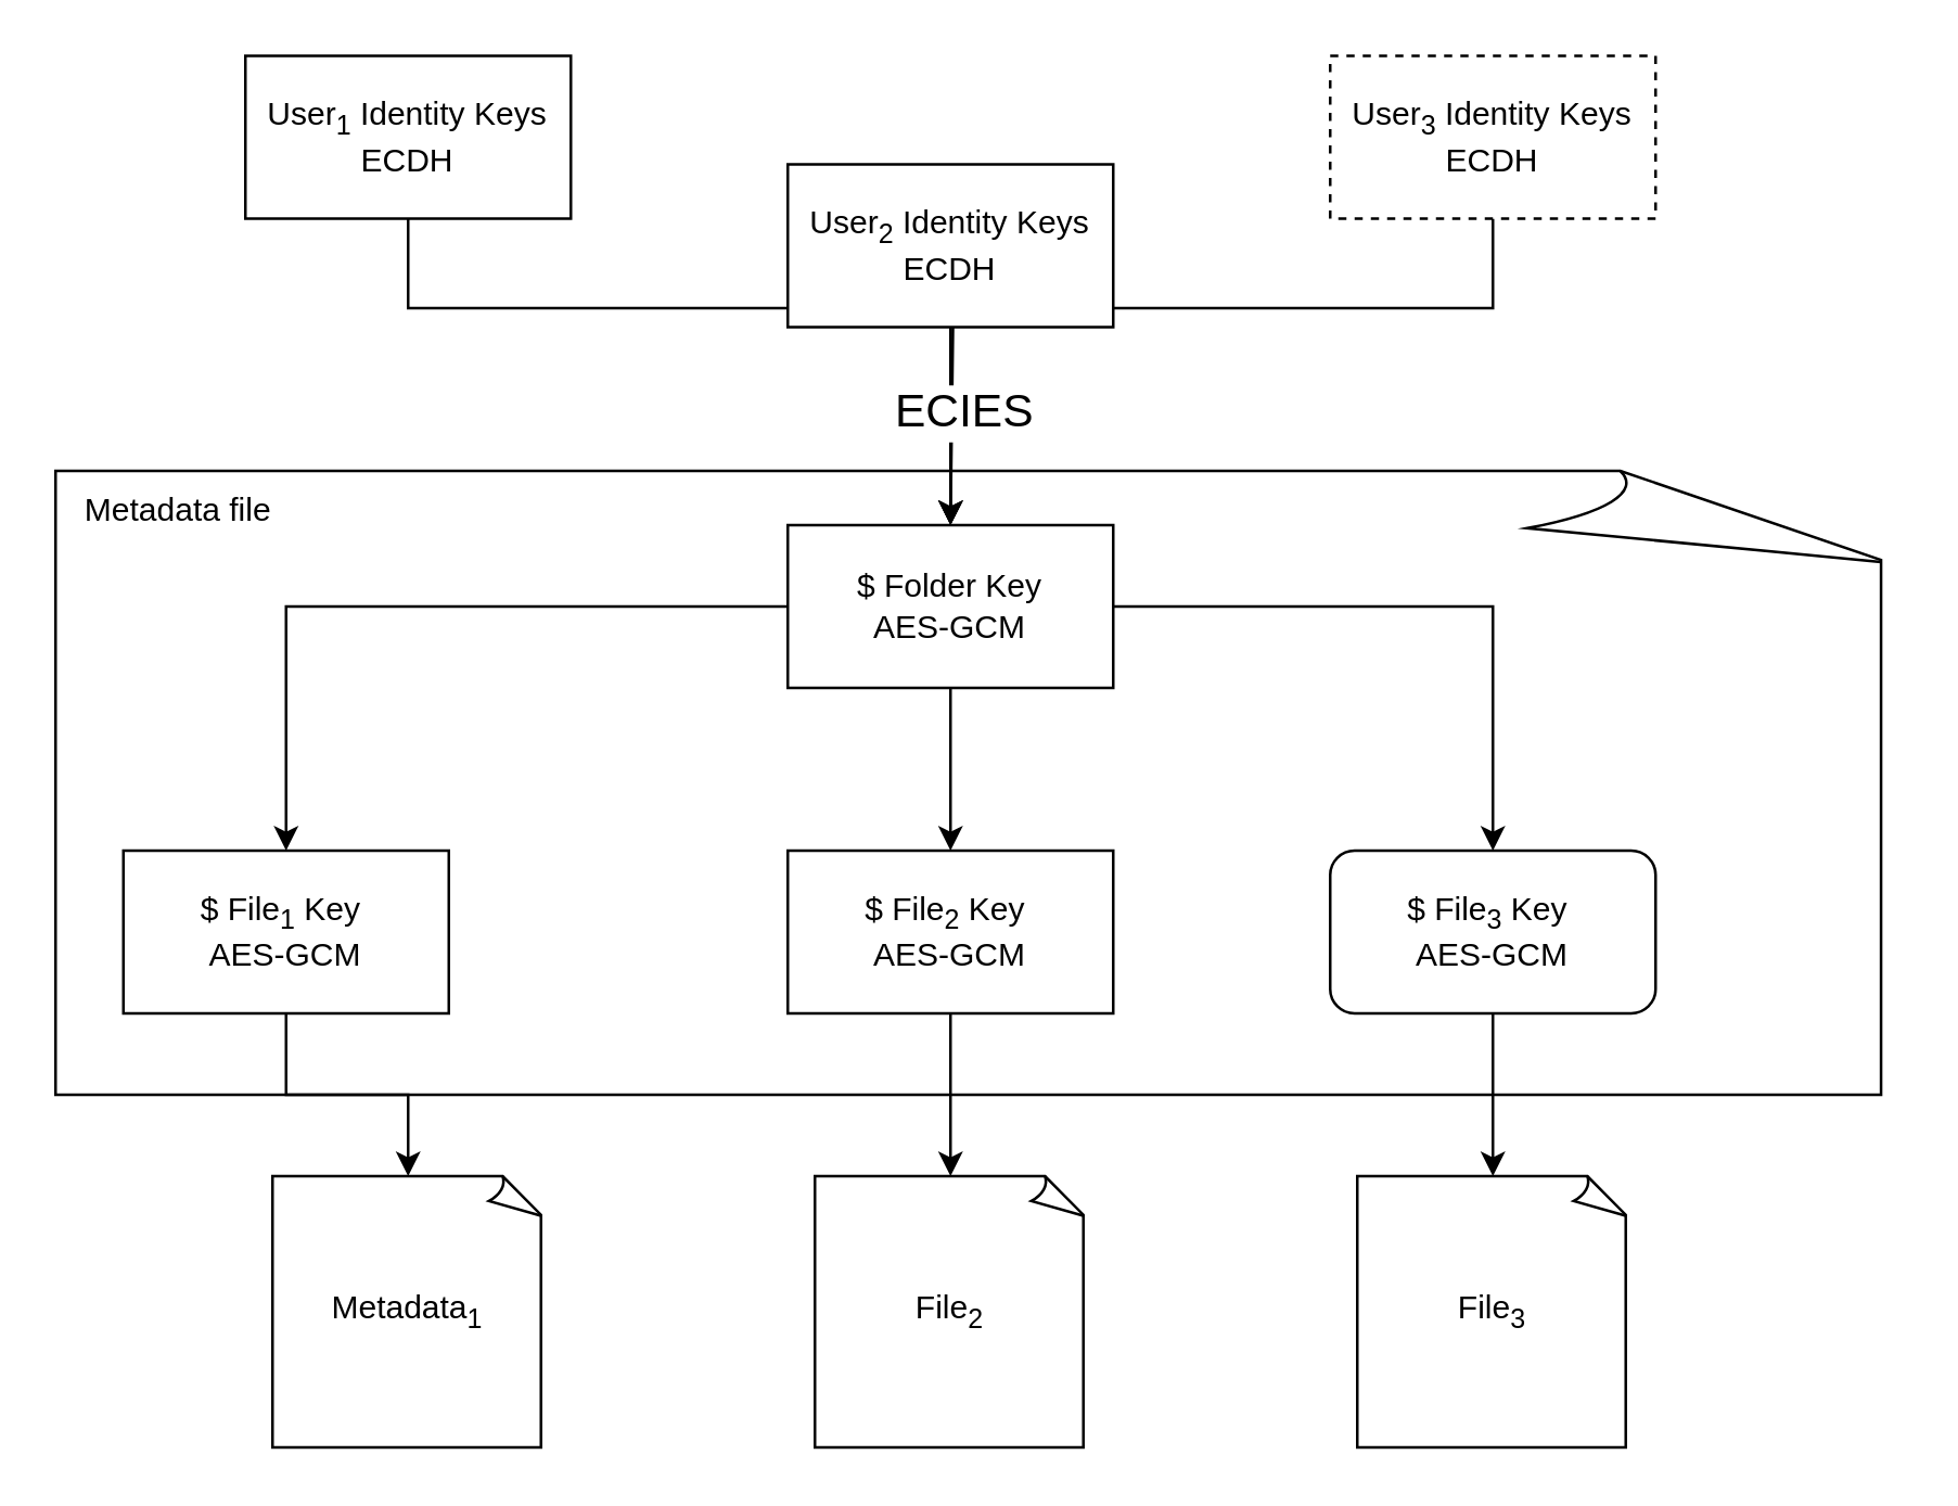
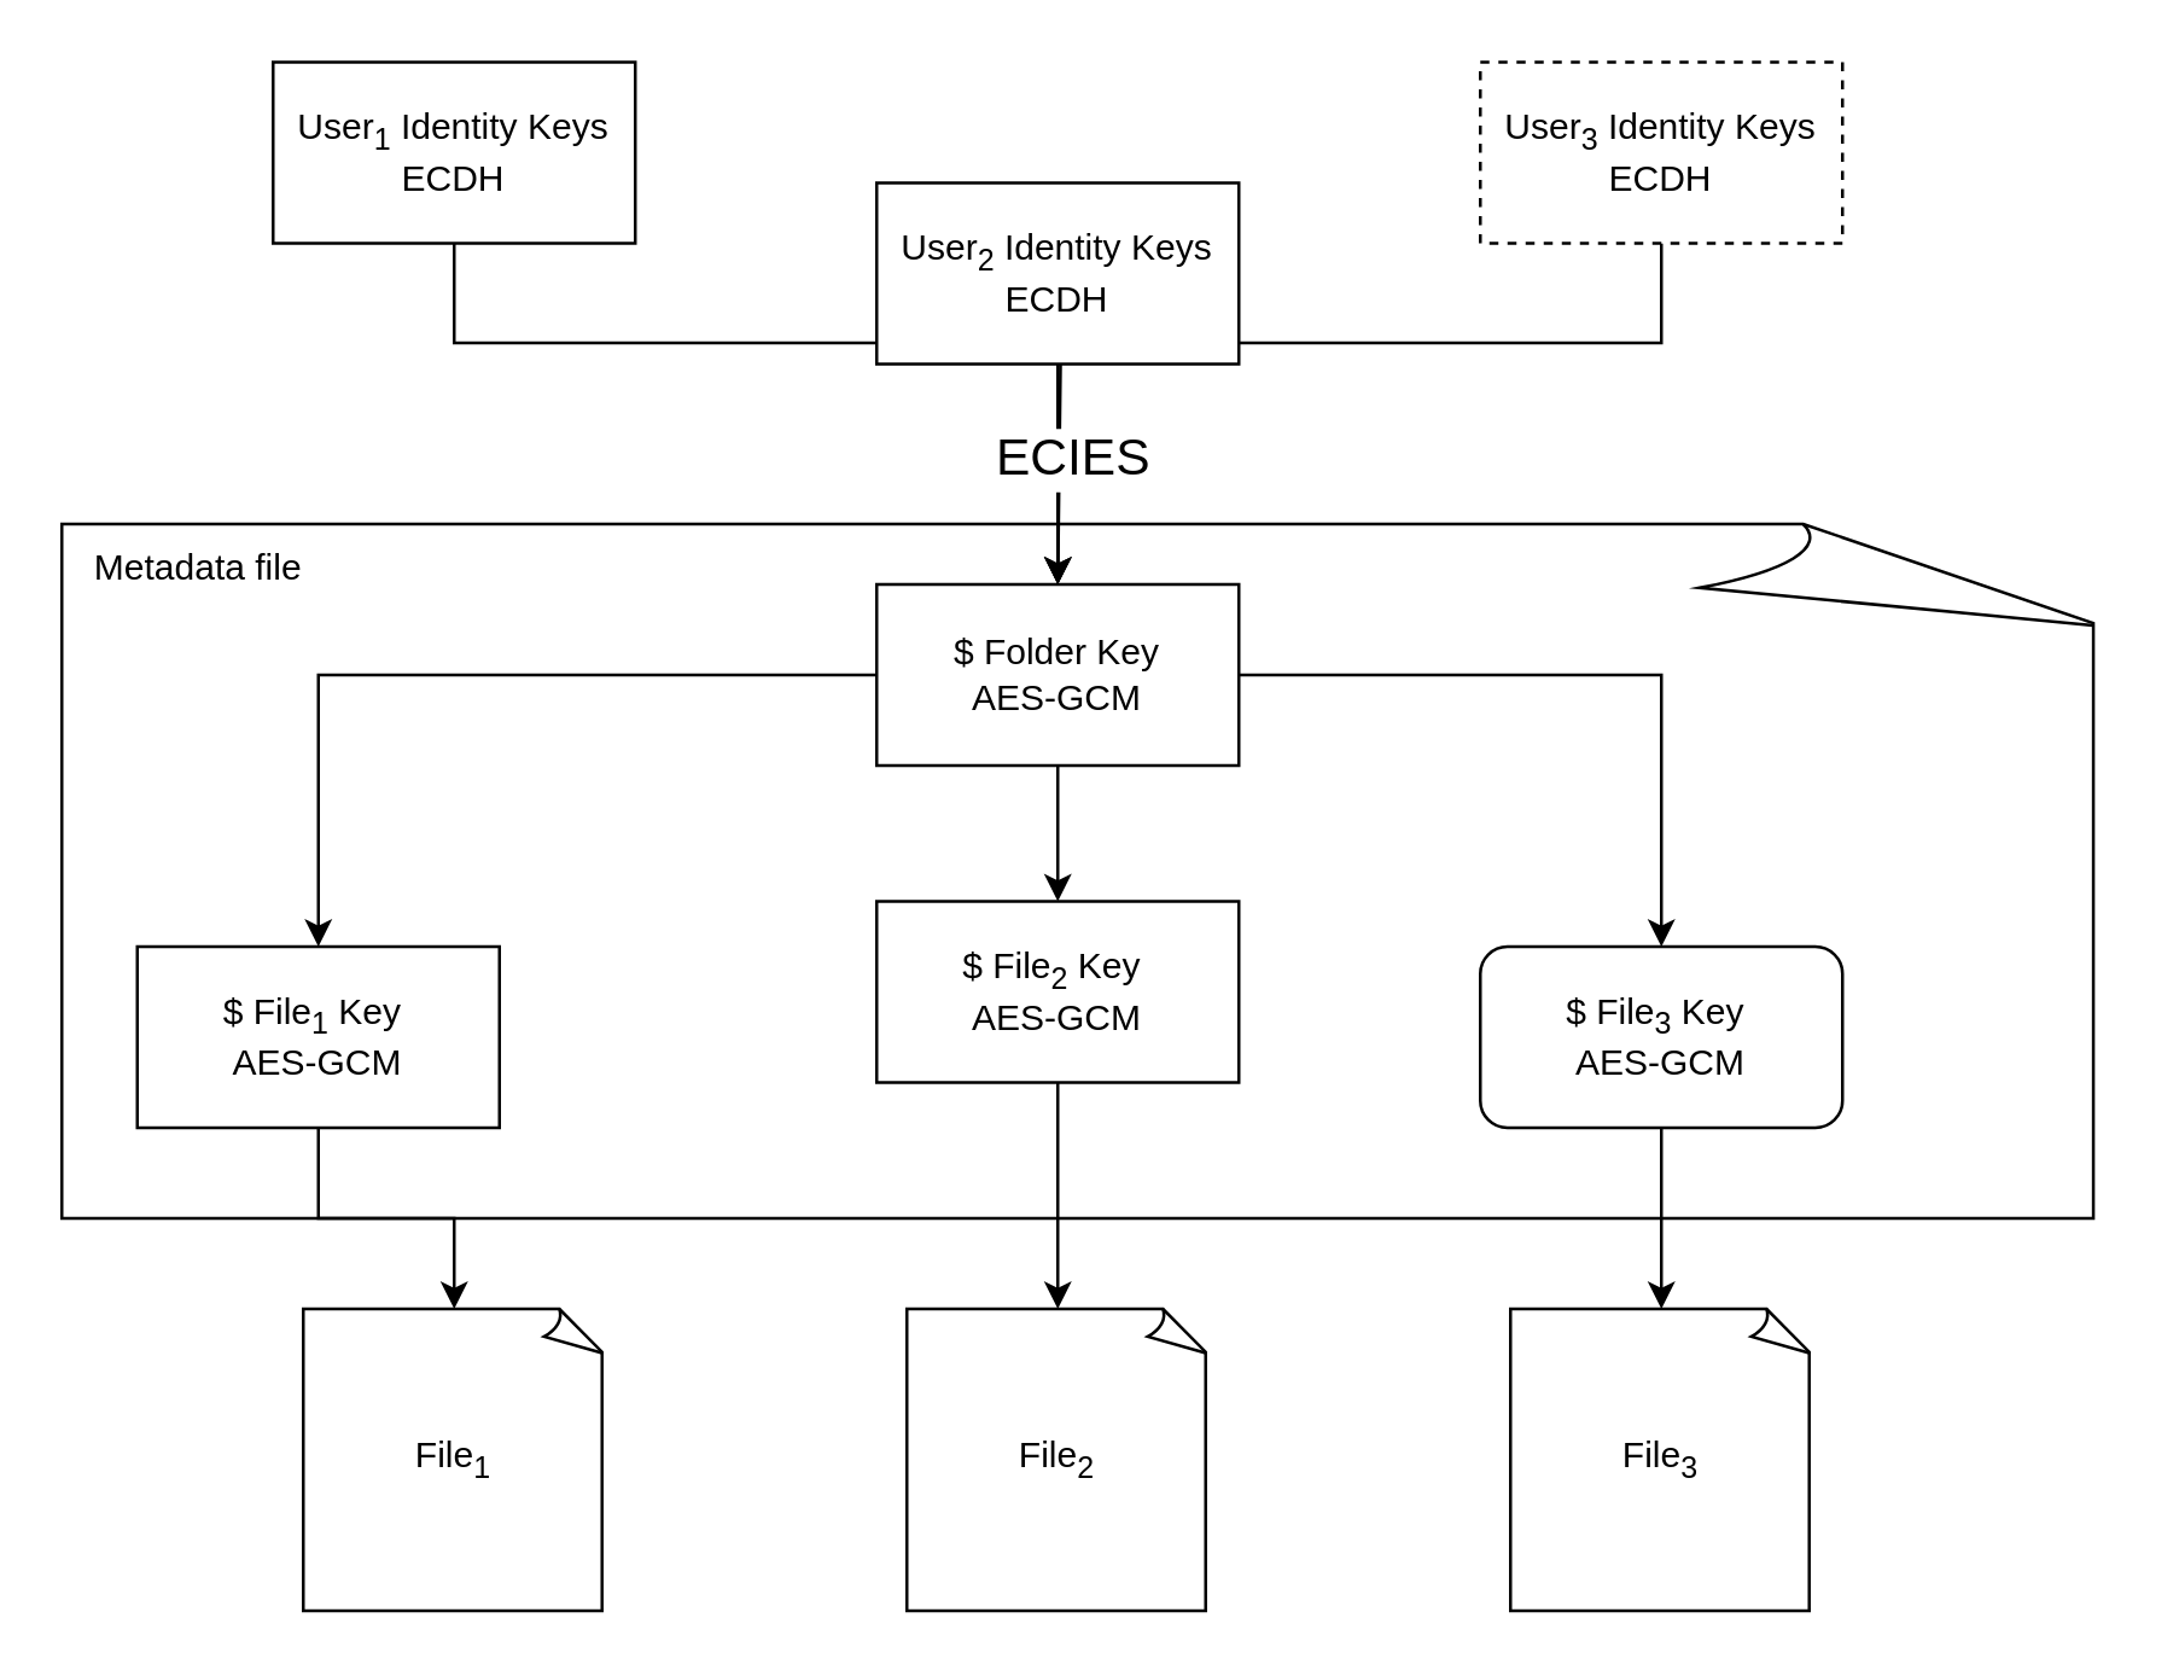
  <mxCell id="0" />
  <mxCell id="1" parent="0" />
  <mxCell id="2" value="" style="whiteSpace=wrap;html=1;shape=mxgraph.basic.document" vertex="1" parent="1"><mxGeometry x="20" y="173" width="680" height="230" as="geometry" /></mxCell>
  <mxCell id="3" style="edgeStyle=orthogonalEdgeStyle;rounded=0;orthogonalLoop=1;jettySize=auto;html=1;entryX=0.5;entryY=0;entryDx=0;entryDy=0;" edge="1" parent="1" source="6" target="8"><mxGeometry relative="1" as="geometry" /></mxCell>
  <mxCell id="4" style="edgeStyle=orthogonalEdgeStyle;rounded=0;orthogonalLoop=1;jettySize=auto;html=1;entryX=0.5;entryY=0;entryDx=0;entryDy=0;" edge="1" parent="1" source="6" target="12"><mxGeometry relative="1" as="geometry" /></mxCell>
  <mxCell id="5" style="edgeStyle=orthogonalEdgeStyle;rounded=0;orthogonalLoop=1;jettySize=auto;html=1;" edge="1" parent="1" source="6" target="10"><mxGeometry relative="1" as="geometry" /></mxCell>
  <mxCell id="6" value="$ Folder Key&lt;div&gt;AES-GCM&lt;/div&gt;" style="rounded=0;whiteSpace=wrap;html=1;" vertex="1" parent="1"><mxGeometry x="290" y="193" width="120" height="60" as="geometry" /></mxCell>
  <mxCell id="7" style="edgeStyle=orthogonalEdgeStyle;rounded=0;orthogonalLoop=1;jettySize=auto;html=1;" edge="1" parent="1" source="8" target="20"><mxGeometry relative="1" as="geometry" /></mxCell>
  <mxCell id="8" value="$ File&lt;sub&gt;1&lt;/sub&gt; Key&amp;nbsp;&lt;div&gt;AES-GCM&lt;/div&gt;" style="rounded=0;whiteSpace=wrap;html=1;" vertex="1" parent="1"><mxGeometry x="45" y="313" width="120" height="60" as="geometry" /></mxCell>
  <mxCell id="9" value="" style="edgeStyle=orthogonalEdgeStyle;rounded=0;orthogonalLoop=1;jettySize=auto;html=1;" edge="1" parent="1" source="10" target="22"><mxGeometry relative="1" as="geometry" /></mxCell>
  <mxCell id="10" value="$ File&lt;sub&gt;3&lt;/sub&gt; Key&amp;nbsp;&lt;div&gt;AES-GCM&lt;/div&gt;" style="whiteSpace=wrap;html=1;rounded=1;" vertex="1" parent="1"><mxGeometry x="490" y="313" width="120" height="60" as="geometry" /></mxCell>
  <mxCell id="11" value="" style="edgeStyle=orthogonalEdgeStyle;rounded=0;orthogonalLoop=1;jettySize=auto;html=1;" edge="1" parent="1" source="12" target="21"><mxGeometry relative="1" as="geometry" /></mxCell>
- <mxCell id="12" value="$ File&lt;sub&gt;2&lt;/sub&gt; Key&amp;nbsp;&lt;div&gt;AES-GCM&lt;/div&gt;" style="rounded=0;whiteSpace=wrap;html=1;" vertex="1" parent="1"><mxGeometry x="290" y="313" width="120" height="60" as="geometry" /></mxCell>
+ <mxCell id="12" value="$ File&lt;sub&gt;2&lt;/sub&gt; Key&amp;nbsp;&lt;div&gt;AES-GCM&lt;/div&gt;" style="rounded=0;whiteSpace=wrap;html=1;" vertex="1" parent="1"><mxGeometry x="290" y="298" width="120" height="60" as="geometry" /></mxCell>
  <mxCell id="13" style="edgeStyle=orthogonalEdgeStyle;rounded=0;orthogonalLoop=1;jettySize=auto;html=1;entryX=0.5;entryY=0;entryDx=0;entryDy=0;" edge="1" parent="1" source="14" target="6"><mxGeometry relative="1" as="geometry"><Array as="points"><mxPoint x="150" y="113" /><mxPoint x="350" y="113" /></Array></mxGeometry></mxCell>
  <mxCell id="14" value="User&lt;sub&gt;1&lt;/sub&gt; Identity Keys&lt;div&gt;ECDH&lt;/div&gt;" style="rounded=0;whiteSpace=wrap;html=1;" vertex="1" parent="1"><mxGeometry x="90" y="20" width="120" height="60" as="geometry" /></mxCell>
  <mxCell id="15" style="edgeStyle=orthogonalEdgeStyle;rounded=0;orthogonalLoop=1;jettySize=auto;html=1;" edge="1" parent="1" source="19"><mxGeometry relative="1" as="geometry"><mxPoint x="350" y="193" as="targetPoint" /><Array as="points"><mxPoint x="550" y="113" /><mxPoint x="351" y="113" /></Array></mxGeometry></mxCell>
  <mxCell id="16" style="edgeStyle=orthogonalEdgeStyle;rounded=0;orthogonalLoop=1;jettySize=auto;html=1;entryX=0.5;entryY=0;entryDx=0;entryDy=0;" edge="1" parent="1" source="18" target="6"><mxGeometry relative="1" as="geometry" /></mxCell>
  <mxCell id="17" value="&lt;font style=&quot;font-size: 17px;&quot;&gt;ECIES&lt;/font&gt;" style="edgeLabel;html=1;align=center;verticalAlign=middle;resizable=0;points=[];" vertex="1" connectable="0" parent="16"><mxGeometry x="-0.16" y="4" relative="1" as="geometry"><mxPoint as="offset" /></mxGeometry></mxCell>
  <mxCell id="18" value="User&lt;sub&gt;2&lt;/sub&gt; Identity Keys&lt;div&gt;ECDH&lt;/div&gt;" style="rounded=0;whiteSpace=wrap;html=1;" vertex="1" parent="1"><mxGeometry x="290" y="60" width="120" height="60" as="geometry" /></mxCell>
  <mxCell id="19" value="User&lt;sub&gt;3&lt;/sub&gt; Identity Keys&lt;div&gt;ECDH&lt;/div&gt;" style="rounded=0;whiteSpace=wrap;html=1;dashed=1;" vertex="1" parent="1"><mxGeometry x="490" y="20" width="120" height="60" as="geometry" /></mxCell>
- <mxCell id="20" value="Metadata&lt;sub&gt;1&lt;/sub&gt;" style="whiteSpace=wrap;html=1;shape=mxgraph.basic.document" vertex="1" parent="1"><mxGeometry x="100" y="433" width="100" height="100" as="geometry" /></mxCell>
+ <mxCell id="20" value="File&lt;sub&gt;1&lt;/sub&gt;" style="whiteSpace=wrap;html=1;shape=mxgraph.basic.document" vertex="1" parent="1"><mxGeometry x="100" y="433" width="100" height="100" as="geometry" /></mxCell>
  <mxCell id="21" value="File&lt;sub&gt;2&lt;/sub&gt;" style="whiteSpace=wrap;html=1;shape=mxgraph.basic.document" vertex="1" parent="1"><mxGeometry x="300" y="433" width="100" height="100" as="geometry" /></mxCell>
  <mxCell id="22" value="File&lt;sub&gt;3&lt;/sub&gt;" style="whiteSpace=wrap;html=1;shape=mxgraph.basic.document" vertex="1" parent="1"><mxGeometry x="500" y="433" width="100" height="100" as="geometry" /></mxCell>
  <mxCell id="23" value="Metadata file" style="text;html=1;align=center;verticalAlign=middle;resizable=0;points=[];autosize=1;strokeColor=none;fillColor=none;" vertex="1" parent="1"><mxGeometry x="20" y="173" width="90" height="30" as="geometry" /></mxCell>
